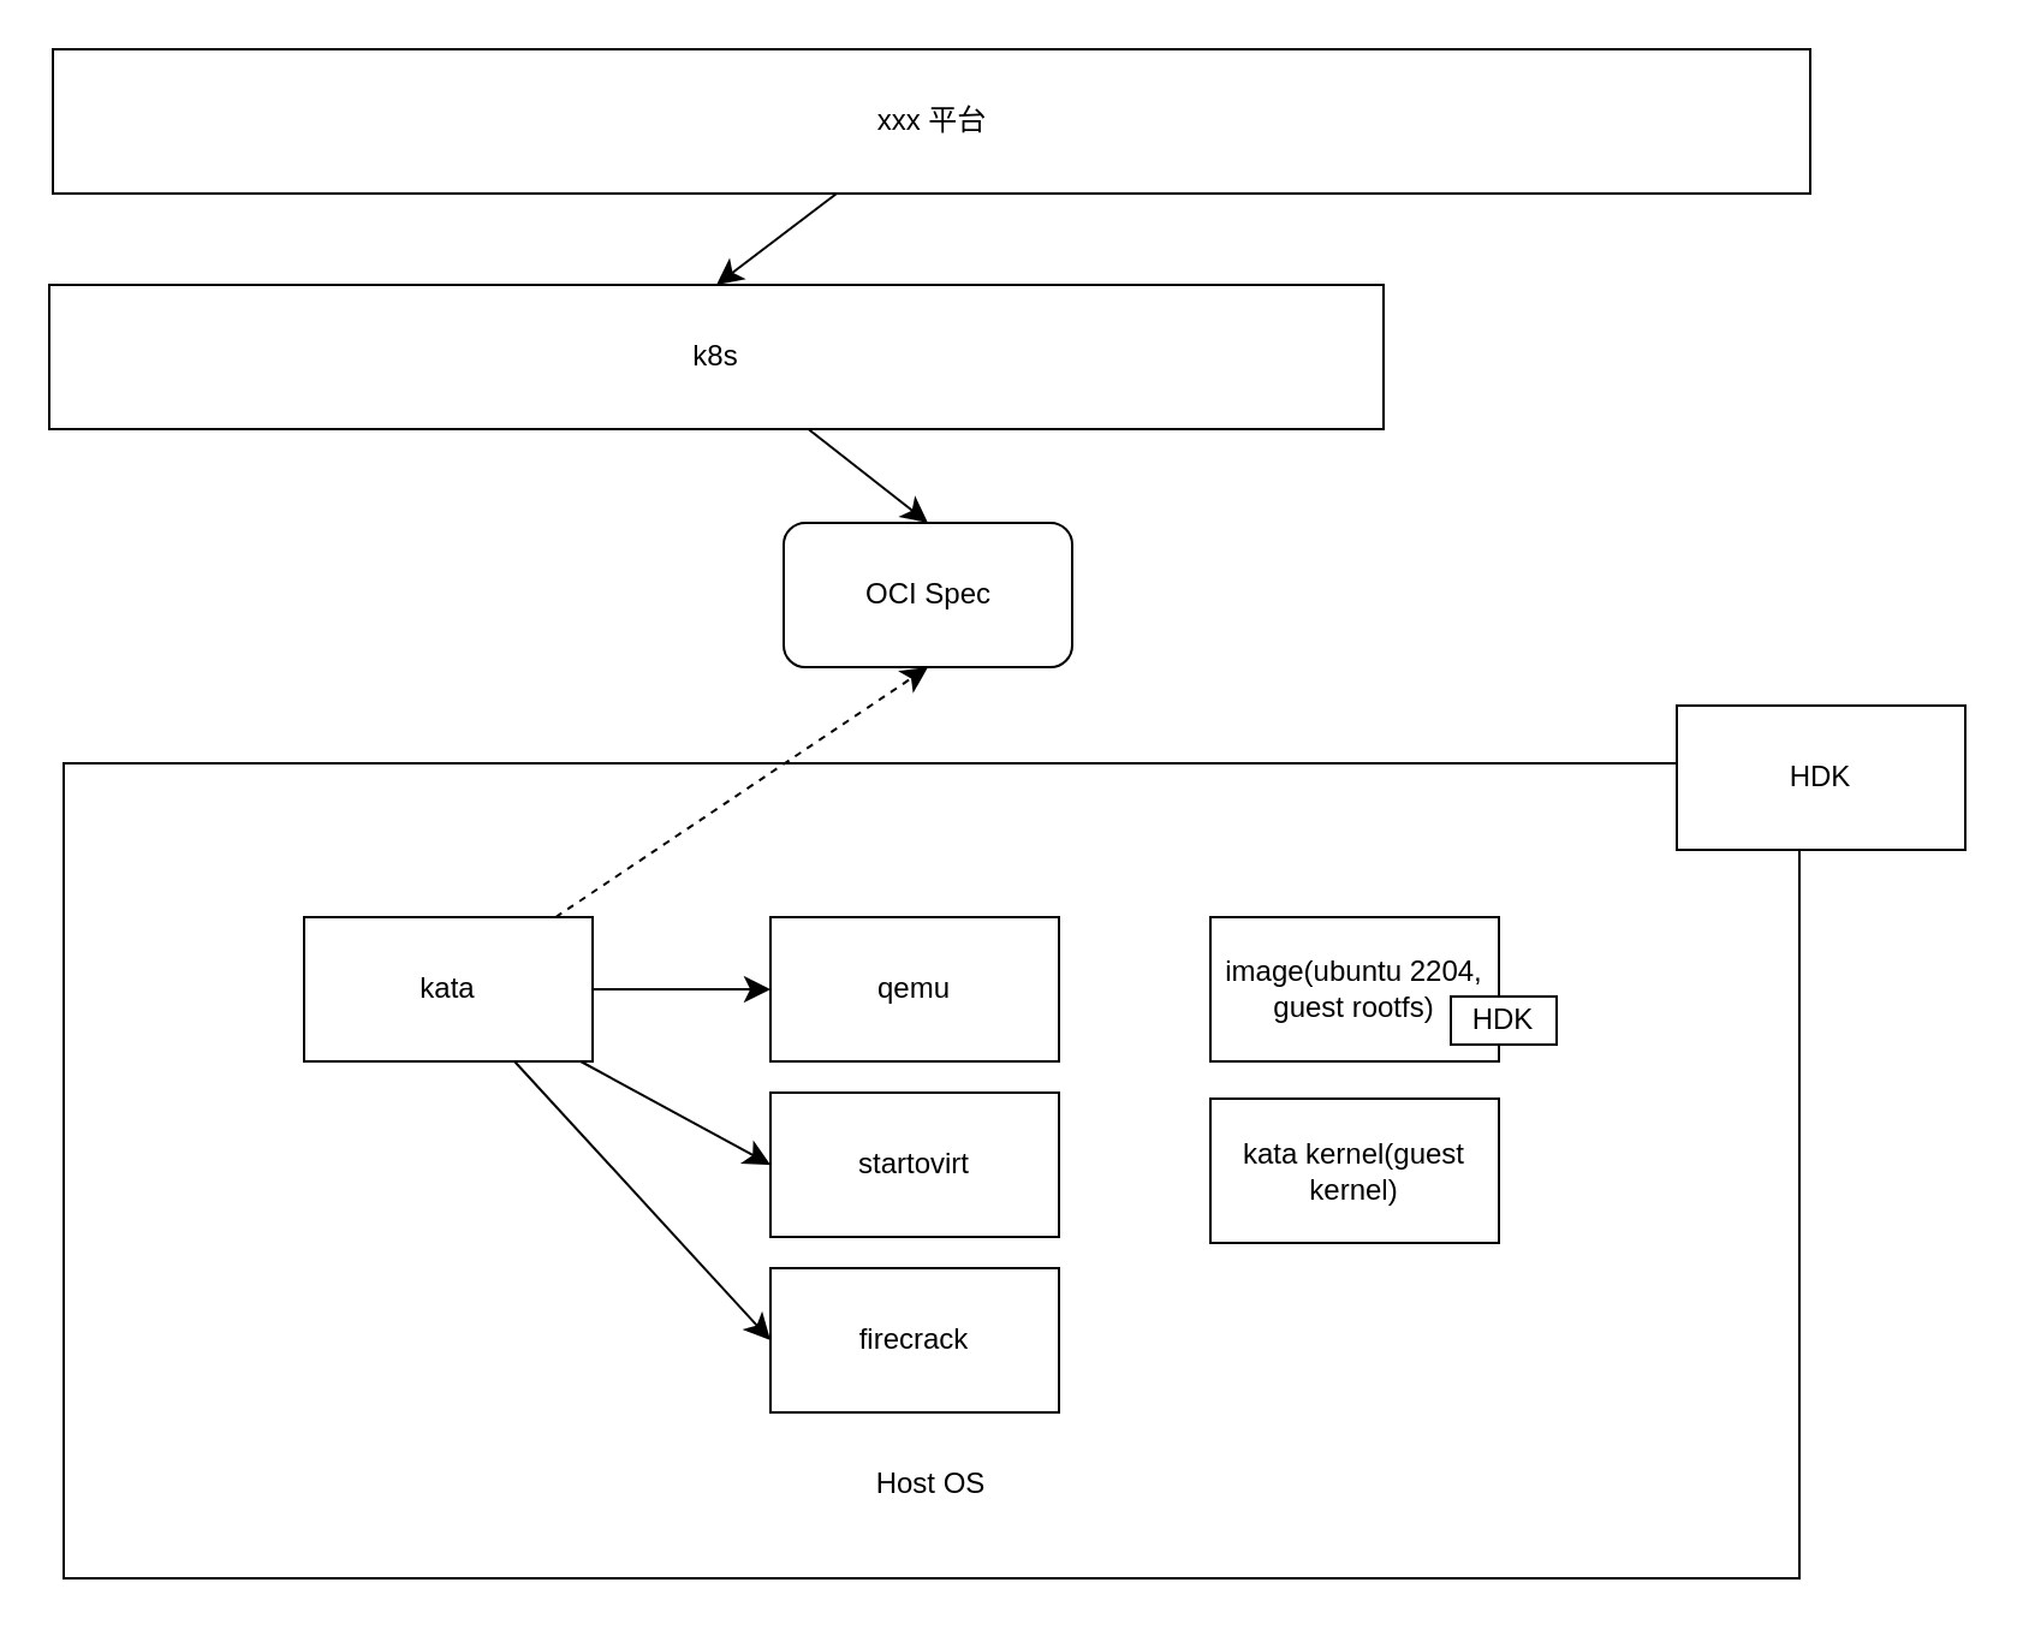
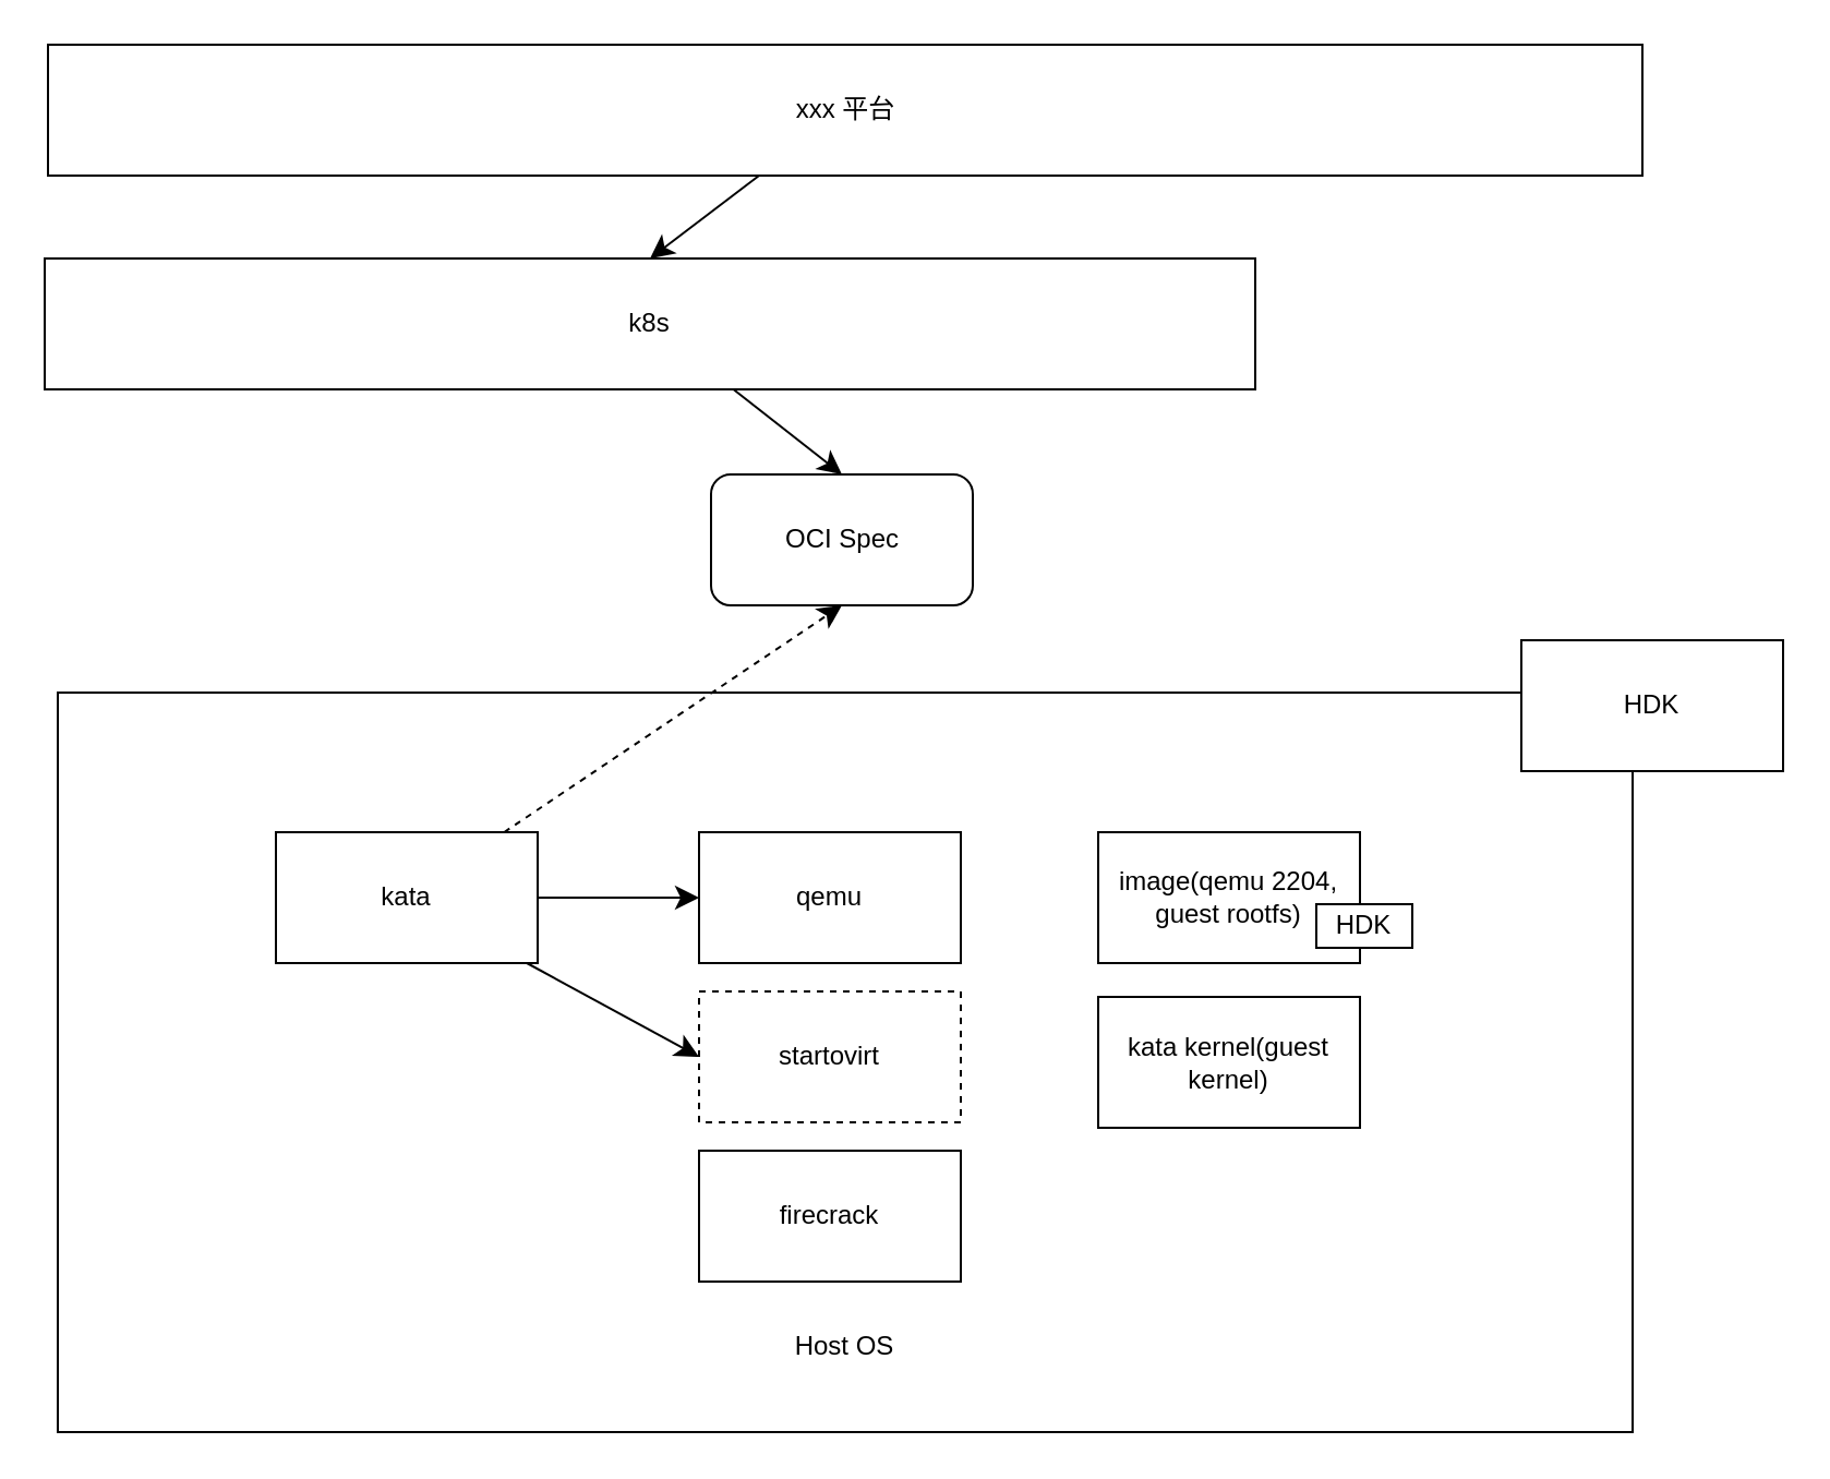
  <mxCell id="0" />
  <mxCell id="1" parent="0" />
  <mxCell id="2" value="&lt;div&gt;&lt;br&gt;&lt;/div&gt;&lt;div&gt;&lt;br&gt;&lt;/div&gt;&lt;div&gt;&lt;br&gt;&lt;/div&gt;&lt;div&gt;&lt;br&gt;&lt;/div&gt;&lt;div&gt;&lt;br&gt;&lt;/div&gt;&lt;div&gt;&lt;br&gt;&lt;/div&gt;&lt;div&gt;&lt;br&gt;&lt;/div&gt;&lt;div&gt;&lt;br&gt;&lt;/div&gt;&lt;div&gt;&lt;br&gt;&lt;/div&gt;&lt;div&gt;&lt;br&gt;&lt;/div&gt;&lt;div&gt;&lt;br&gt;&lt;/div&gt;&lt;div&gt;&lt;br&gt;&lt;/div&gt;&lt;div&gt;&lt;br&gt;&lt;/div&gt;&lt;div&gt;&lt;br&gt;&lt;/div&gt;&lt;div&gt;&lt;br&gt;&lt;/div&gt;&lt;div&gt;&lt;br&gt;&lt;/div&gt;&lt;div&gt;&lt;br&gt;&lt;/div&gt;&lt;div&gt;&lt;br&gt;&lt;/div&gt;&lt;div&gt;Host OS&lt;/div&gt;" style="rounded=0;whiteSpace=wrap;html=1;" vertex="1" parent="1"><mxGeometry x="26" y="317" width="722" height="339" as="geometry" /></mxCell>
  <mxCell id="3" value="qemu" style="rounded=0;whiteSpace=wrap;html=1;" vertex="1" parent="1"><mxGeometry x="320" y="381" width="120" height="60" as="geometry" /></mxCell>
  <mxCell id="4" style="edgeStyle=none;curved=1;rounded=0;orthogonalLoop=1;jettySize=auto;html=1;entryX=0;entryY=0.5;entryDx=0;entryDy=0;fontSize=12;startSize=8;endSize=8;" edge="1" parent="1" source="8" target="3"><mxGeometry relative="1" as="geometry" /></mxCell>
  <mxCell id="5" style="edgeStyle=none;curved=1;rounded=0;orthogonalLoop=1;jettySize=auto;html=1;entryX=0.5;entryY=1;entryDx=0;entryDy=0;fontSize=12;startSize=8;endSize=8;dashed=1;" edge="1" parent="1" source="8" target="11"><mxGeometry relative="1" as="geometry" /></mxCell>
  <mxCell id="6" style="edgeStyle=none;curved=1;rounded=0;orthogonalLoop=1;jettySize=auto;html=1;entryX=0;entryY=0.5;entryDx=0;entryDy=0;fontSize=12;startSize=8;endSize=8;" edge="1" parent="1" source="8" target="16"><mxGeometry relative="1" as="geometry" /></mxCell>
- <mxCell id="7" style="edgeStyle=none;curved=1;rounded=0;orthogonalLoop=1;jettySize=auto;html=1;entryX=0;entryY=0.5;entryDx=0;entryDy=0;fontSize=12;startSize=8;endSize=8;" edge="1" parent="1" source="8" target="17"><mxGeometry relative="1" as="geometry" /></mxCell>
  <mxCell id="8" value="kata" style="rounded=0;whiteSpace=wrap;html=1;" vertex="1" parent="1"><mxGeometry x="126" y="381" width="120" height="60" as="geometry" /></mxCell>
- <mxCell id="9" value="image(ubuntu 2204, guest rootfs)" style="rounded=0;whiteSpace=wrap;html=1;" vertex="1" parent="1"><mxGeometry x="503" y="381" width="120" height="60" as="geometry" /></mxCell>
+ <mxCell id="9" value="image(qemu 2204, guest rootfs)" style="rounded=0;whiteSpace=wrap;html=1;" vertex="1" parent="1"><mxGeometry x="503" y="381" width="120" height="60" as="geometry" /></mxCell>
  <mxCell id="10" value="kata kernel(guest kernel)" style="rounded=0;whiteSpace=wrap;html=1;" vertex="1" parent="1"><mxGeometry x="503" y="456.5" width="120" height="60" as="geometry" /></mxCell>
  <mxCell id="11" value="OCI Spec" style="whiteSpace=wrap;html=1;rounded=1;" vertex="1" parent="1"><mxGeometry x="325.5" y="217" width="120" height="60" as="geometry" /></mxCell>
  <mxCell id="12" style="edgeStyle=none;curved=1;rounded=0;orthogonalLoop=1;jettySize=auto;html=1;entryX=0.5;entryY=0;entryDx=0;entryDy=0;fontSize=12;startSize=8;endSize=8;" edge="1" parent="1" source="13" target="11"><mxGeometry relative="1" as="geometry" /></mxCell>
  <mxCell id="13" value="k8s" style="rounded=0;whiteSpace=wrap;html=1;" vertex="1" parent="1"><mxGeometry x="20" y="118" width="555" height="60" as="geometry" /></mxCell>
  <mxCell id="14" style="edgeStyle=none;curved=1;rounded=0;orthogonalLoop=1;jettySize=auto;html=1;entryX=0.5;entryY=0;entryDx=0;entryDy=0;fontSize=12;startSize=8;endSize=8;" edge="1" parent="1" source="15" target="13"><mxGeometry relative="1" as="geometry" /></mxCell>
  <mxCell id="15" value="xxx 平台" style="rounded=0;whiteSpace=wrap;html=1;" vertex="1" parent="1"><mxGeometry x="21.5" y="20" width="731" height="60" as="geometry" /></mxCell>
- <mxCell id="16" value="startovirt" style="rounded=0;whiteSpace=wrap;html=1;" vertex="1" parent="1"><mxGeometry x="320" y="454" width="120" height="60" as="geometry" /></mxCell>
+ <mxCell id="16" value="startovirt" style="rounded=0;whiteSpace=wrap;html=1;dashed=1;" vertex="1" parent="1"><mxGeometry x="320" y="454" width="120" height="60" as="geometry" /></mxCell>
  <mxCell id="17" value="firecrack" style="rounded=0;whiteSpace=wrap;html=1;" vertex="1" parent="1"><mxGeometry x="320" y="527" width="120" height="60" as="geometry" /></mxCell>
  <mxCell id="18" value="HDK" style="rounded=0;whiteSpace=wrap;html=1;" vertex="1" parent="1"><mxGeometry x="697" y="293" width="120" height="60" as="geometry" /></mxCell>
  <mxCell id="19" value="HDK" style="rounded=0;whiteSpace=wrap;html=1;" vertex="1" parent="1"><mxGeometry x="603" y="414" width="44" height="20" as="geometry" /></mxCell>
